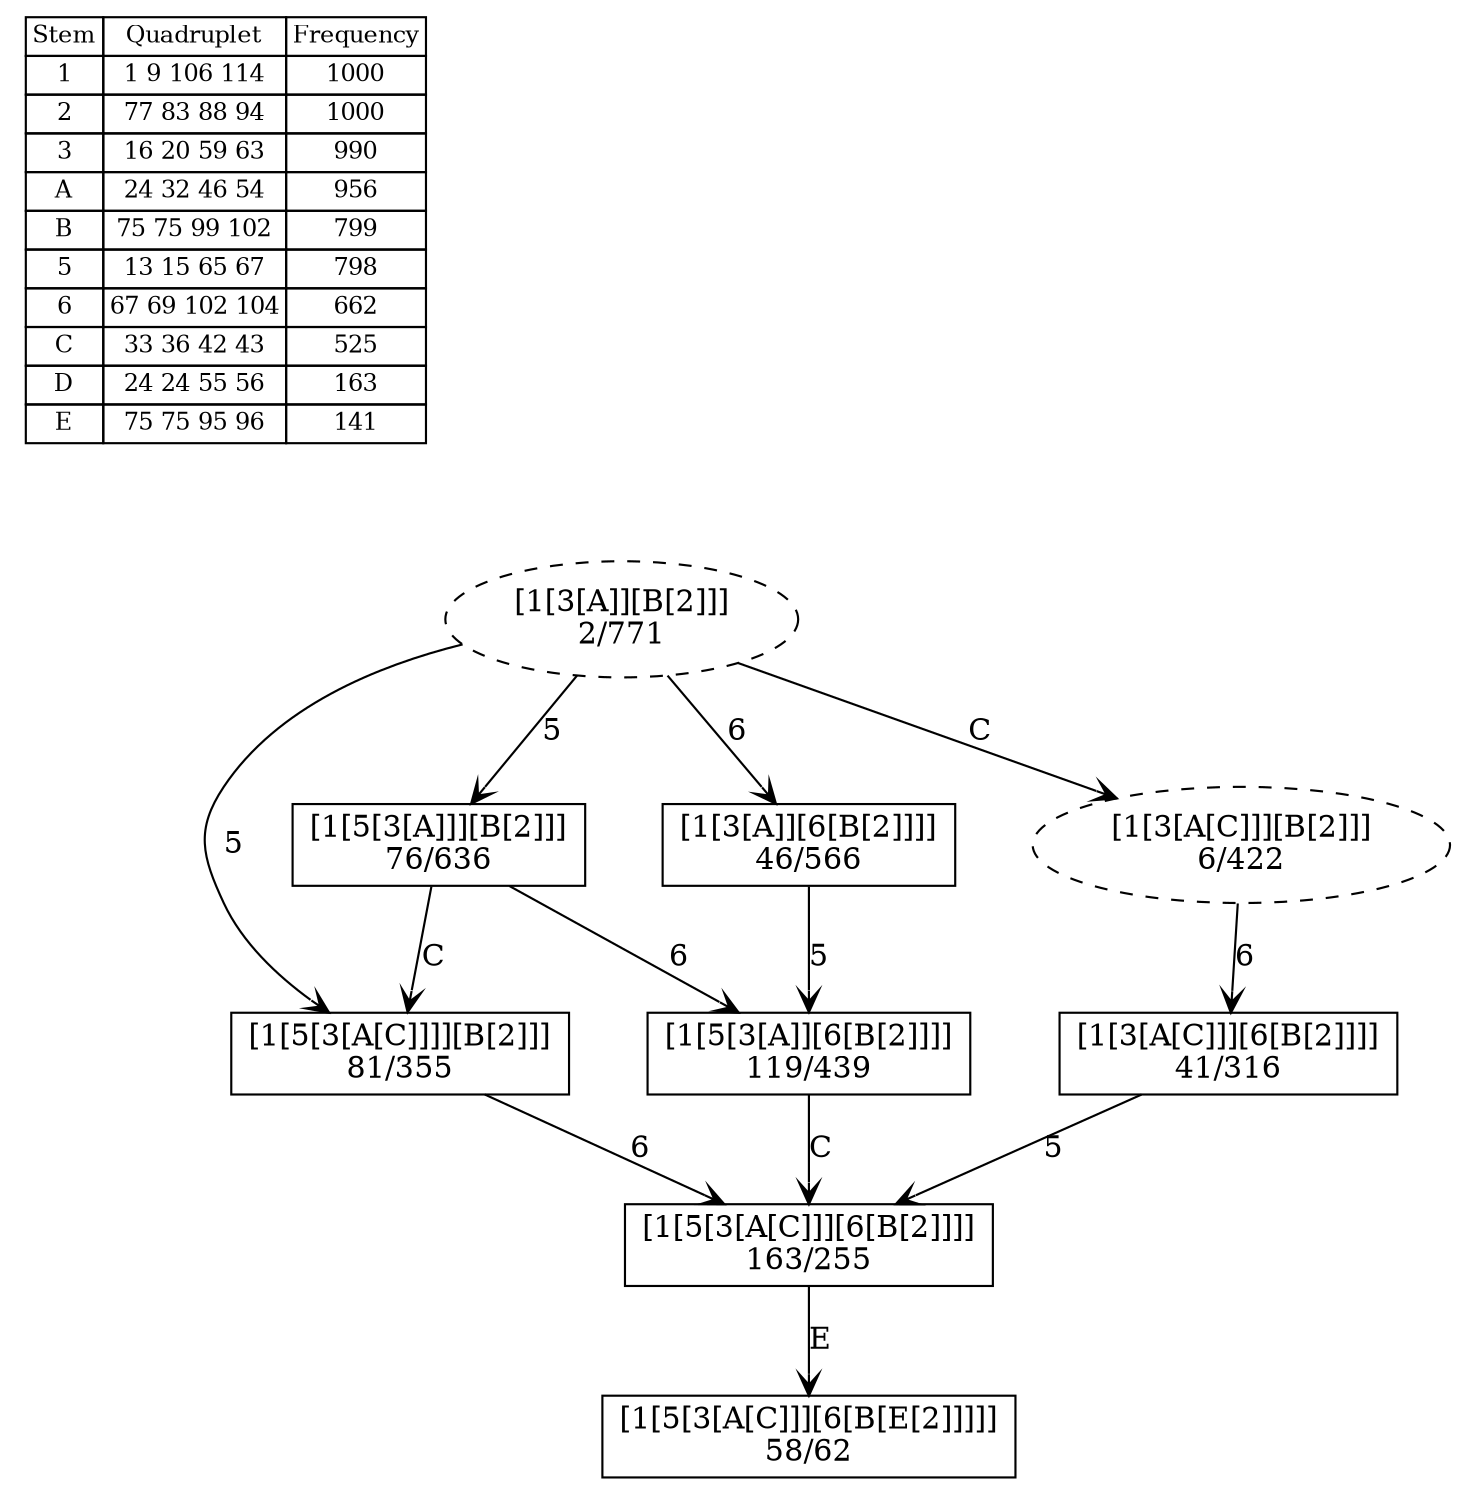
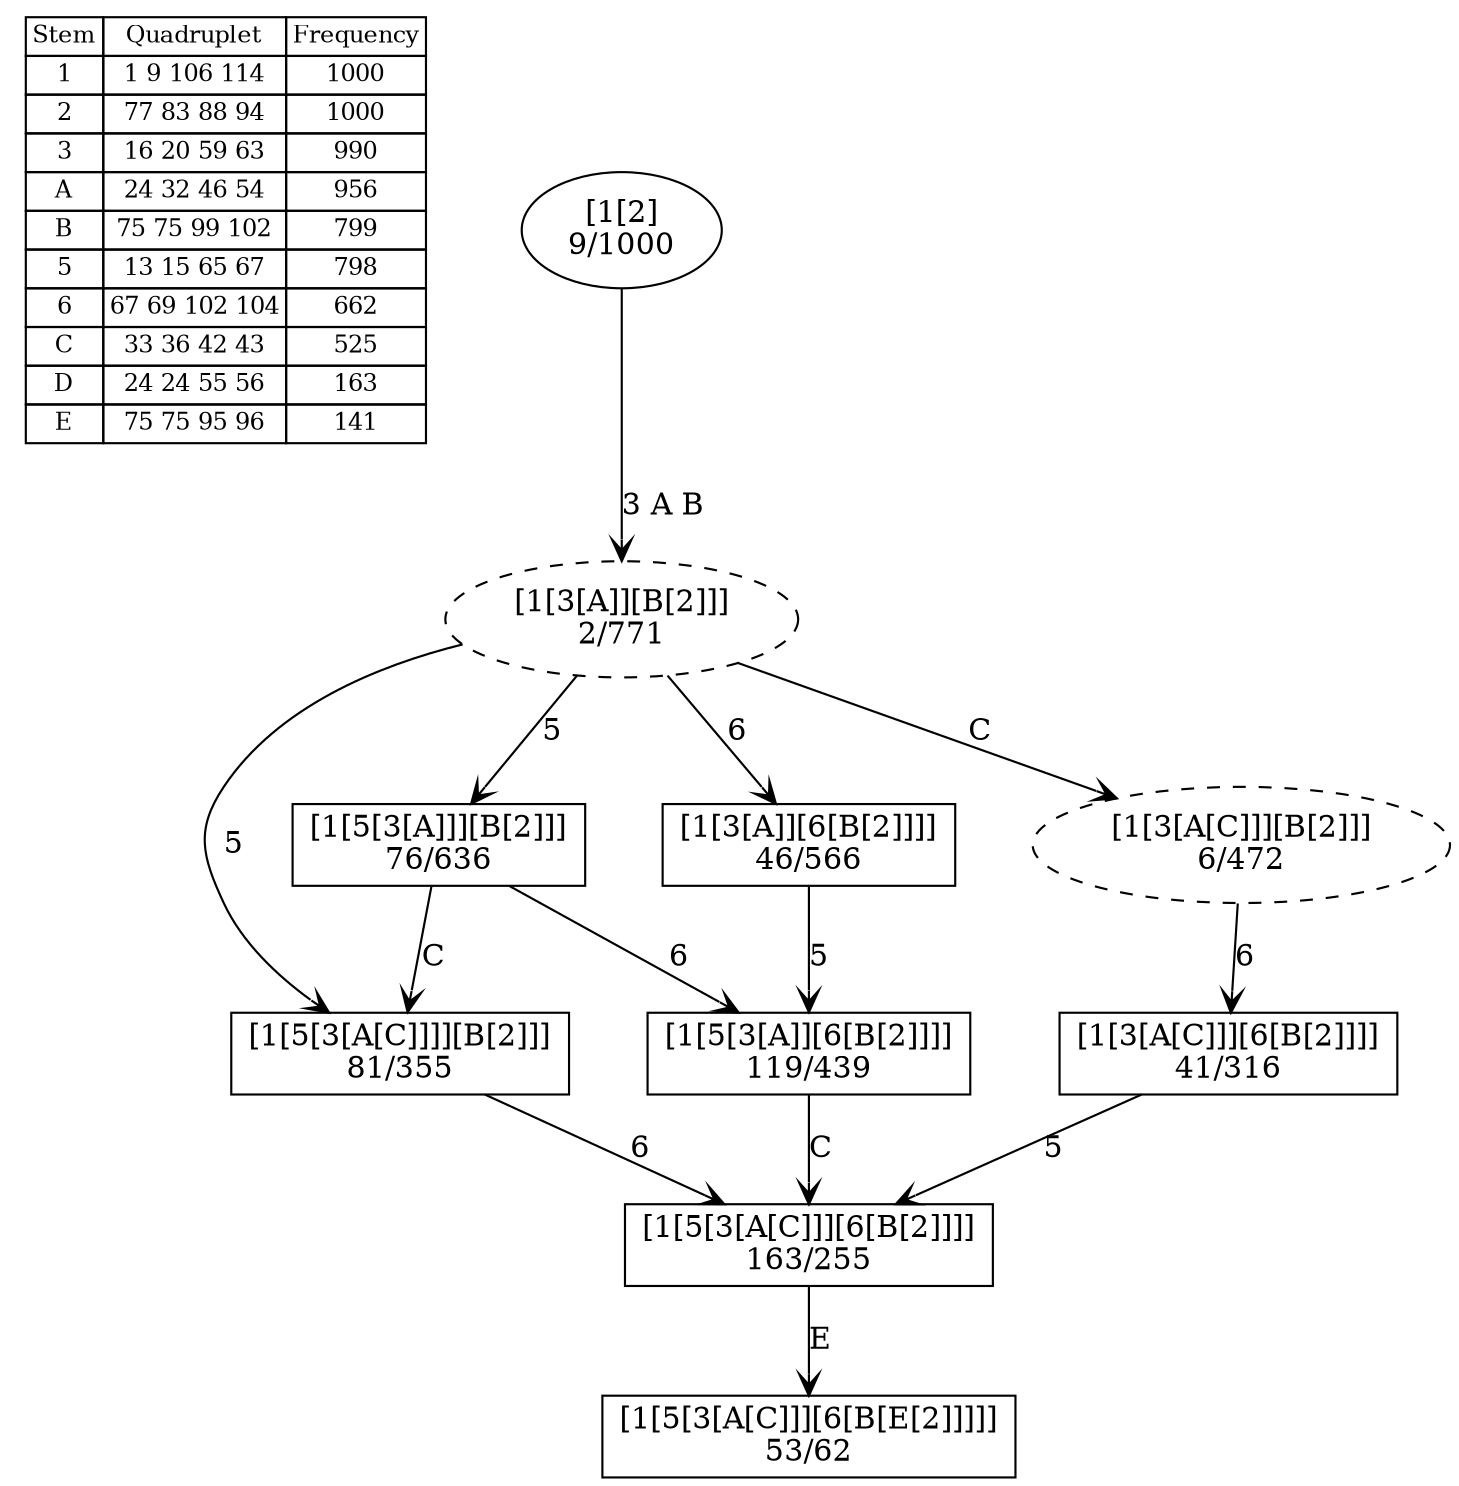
  digraph {
    nodesep=0.5
    node [shape=box]
    edge [arrowhead=vee]
    n1 [fontsize=11 label=< <table border="0" cellborder="1" cellspacing="0"><tr><td>Stem</td><td>Quadruplet</td><td>Frequency</td></tr> <tr><td>1</td><td>1 9 106 114</td><td>1000</td></tr> <tr><td>2</td><td>77 83 88 94</td><td>1000</td></tr> <tr><td>3</td><td>16 20 59 63</td><td>990</td></tr> <tr><td>A</td><td>24 32 46 54</td><td>956</td></tr> <tr><td>B</td><td>75 75 99 102</td><td>799</td></tr> <tr><td>5</td><td>13 15 65 67</td><td>798</td></tr> <tr><td>6</td><td>67 69 102 104</td><td>662</td></tr> <tr><td>C</td><td>33 36 42 43</td><td>525</td></tr> <tr><td>D</td><td>24 24 55 56</td><td>163</td></tr> <tr><td>E</td><td>75 75 95 96</td><td>141</td></tr> </table>> shape=plaintext]
    n2 [label="[1[5[3[A[C]]][6[B[2]]]]\n163/255"]
-   n3 [label="[1[5[3[A[C]]][6[B[E[2]]]]]\n58/62"]
+   n3 [label="[1[5[3[A[C]]][6[B[E[2]]]]]\n53/62"]
    n4 [label="[1[5[3[A]][6[B[2]]]]\n119/439"]
    n5 [label="[1[5[3[A[C]]]][B[2]]]\n81/355"]
    n6 [label="[1[5[3[A]]][B[2]]]\n76/636"]
    n7 [label="[1[3[A]][6[B[2]]]]\n46/566"]
    n8 [label="[1[3[A[C]]][6[B[2]]]]\n41/316"]
    n9 [label="[1[3[A]][B[2]]]\n2/771" style=dashed shape=""]
-   n10 [label="[1[3[A[C]]][B[2]]]\n6/422" style=dashed shape=""]
+   n10 [label="[1[3[A[C]]][B[2]]]\n6/472" style=dashed shape=""]
+   n11 [label="[1[2]\n9/1000" shape=""]
    n2 -> n3 [label="E "]
    n4 -> n2 [label="C "]
    n5 -> n2 [label="6 "]
    n6 -> n4 [label="6 "]
    n6 -> n5 [label="C "]
    n7 -> n4 [label="5 "]
    n8 -> n2 [label="5 "]
    n9 -> n5 [label="5 "]
    n9 -> n6 [label="5 "]
    n9 -> n7 [label="6 "]
    n9 -> n10 [label="C "]
    n10 -> n8 [label="6 "]
+   n11 -> n9 [label="3 A B "]
  }
